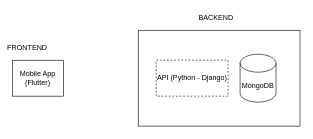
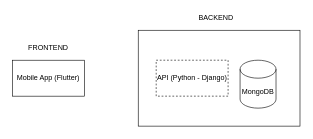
  <mxCell id="0" />
  <mxCell id="1" parent="0" />
  <mxCell id="2" value="" style="rounded=0;whiteSpace=wrap;html=1;" vertex="1" parent="1"><mxGeometry x="230" y="50" width="270" height="160" as="geometry" /></mxCell>
- <mxCell id="3" value="Mobile App (Flutter)" style="rounded=0;whiteSpace=wrap;html=1;" vertex="1" parent="1"><mxGeometry x="20" y="100" width="85" height="60" as="geometry" /></mxCell>
+ <mxCell id="3" value="Mobile App (Flutter)" style="rounded=0;whiteSpace=wrap;html=1;" vertex="1" parent="1"><mxGeometry x="20" y="100" width="120" height="60" as="geometry" /></mxCell>
  <mxCell id="4" value="API (Python - Django)" style="rounded=0;whiteSpace=wrap;html=1;dashed=1;" vertex="1" parent="1"><mxGeometry x="260" y="100" width="120" height="60" as="geometry" /></mxCell>
- <mxCell id="5" value="&lt;span&gt;MongoDB&lt;/span&gt;" style="shape=cylinder3;whiteSpace=wrap;html=1;boundedLbl=1;backgroundOutline=1;size=15;" vertex="1" parent="1"><mxGeometry x="400" y="90" width="60" height="80" as="geometry" /></mxCell>
+ <mxCell id="5" value="&lt;span&gt;MongoDB&lt;/span&gt;" style="shape=cylinder3;whiteSpace=wrap;html=1;boundedLbl=1;backgroundOutline=1;size=15;" vertex="1" parent="1"><mxGeometry x="400" y="100" width="60" height="80" as="geometry" /></mxCell>
  <mxCell id="6" value="BACKEND" style="text;html=1;strokeColor=none;fillColor=none;align=center;verticalAlign=middle;whiteSpace=wrap;rounded=0;" vertex="1" parent="1"><mxGeometry x="340" y="20" width="40" height="20" as="geometry" /></mxCell>
- <mxCell id="7" value="FRONTEND" style="text;html=1;strokeColor=none;fillColor=none;align=center;verticalAlign=middle;whiteSpace=wrap;rounded=0;" vertex="1" parent="1"><mxGeometry x="25" y="70" width="40" height="20" as="geometry" /></mxCell>
+ <mxCell id="7" value="FRONTEND" style="text;html=1;strokeColor=none;fillColor=none;align=center;verticalAlign=middle;whiteSpace=wrap;rounded=0;" vertex="1" parent="1"><mxGeometry x="60" y="70" width="40" height="20" as="geometry" /></mxCell>
